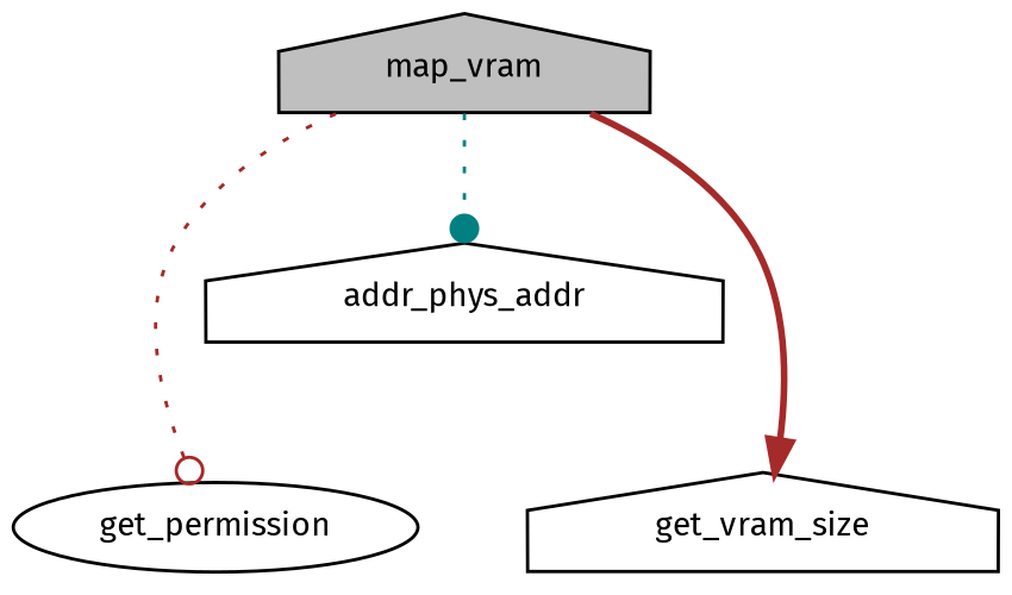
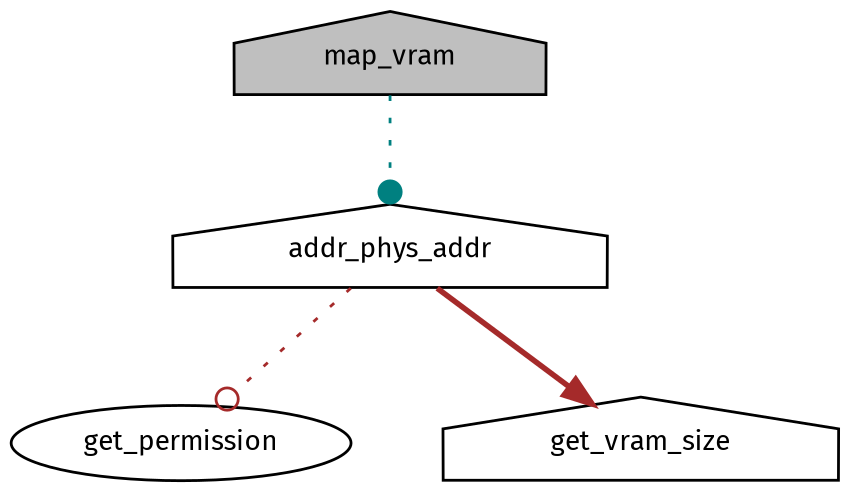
  digraph {
    fontname="Fira Sans"
    rankdir=TB
    node [color=black fillcolor=white fontname="Fira Sans" fontsize=10 shape=house style=filled]
    edge [color=brown fontname="Fira Sans" fontsize=10 labelfontname=Helvetica labelfontsize=10 style=dotted]
    n1 [fillcolor=grey75 fontcolor=black height=0.2 label=map_vram width=0.4]
    n2 [height=0.2 label=get_permission shape=ellipse width=0.4]
    n3 [height=0.2 label=addr_phys_addr width=0.4]
    n4 [height=0.2 label=get_vram_size width=0.4]
-   n1 -> n2 [arrowhead=odot]
+   n3 -> n2 [arrowhead=odot]
    n1 -> n3 [arrowhead=dot color=teal]
-   n1 -> n4 [arrowhead=normal style=bold]
+   n3 -> n4 [arrowhead=normal style=bold]
  }
